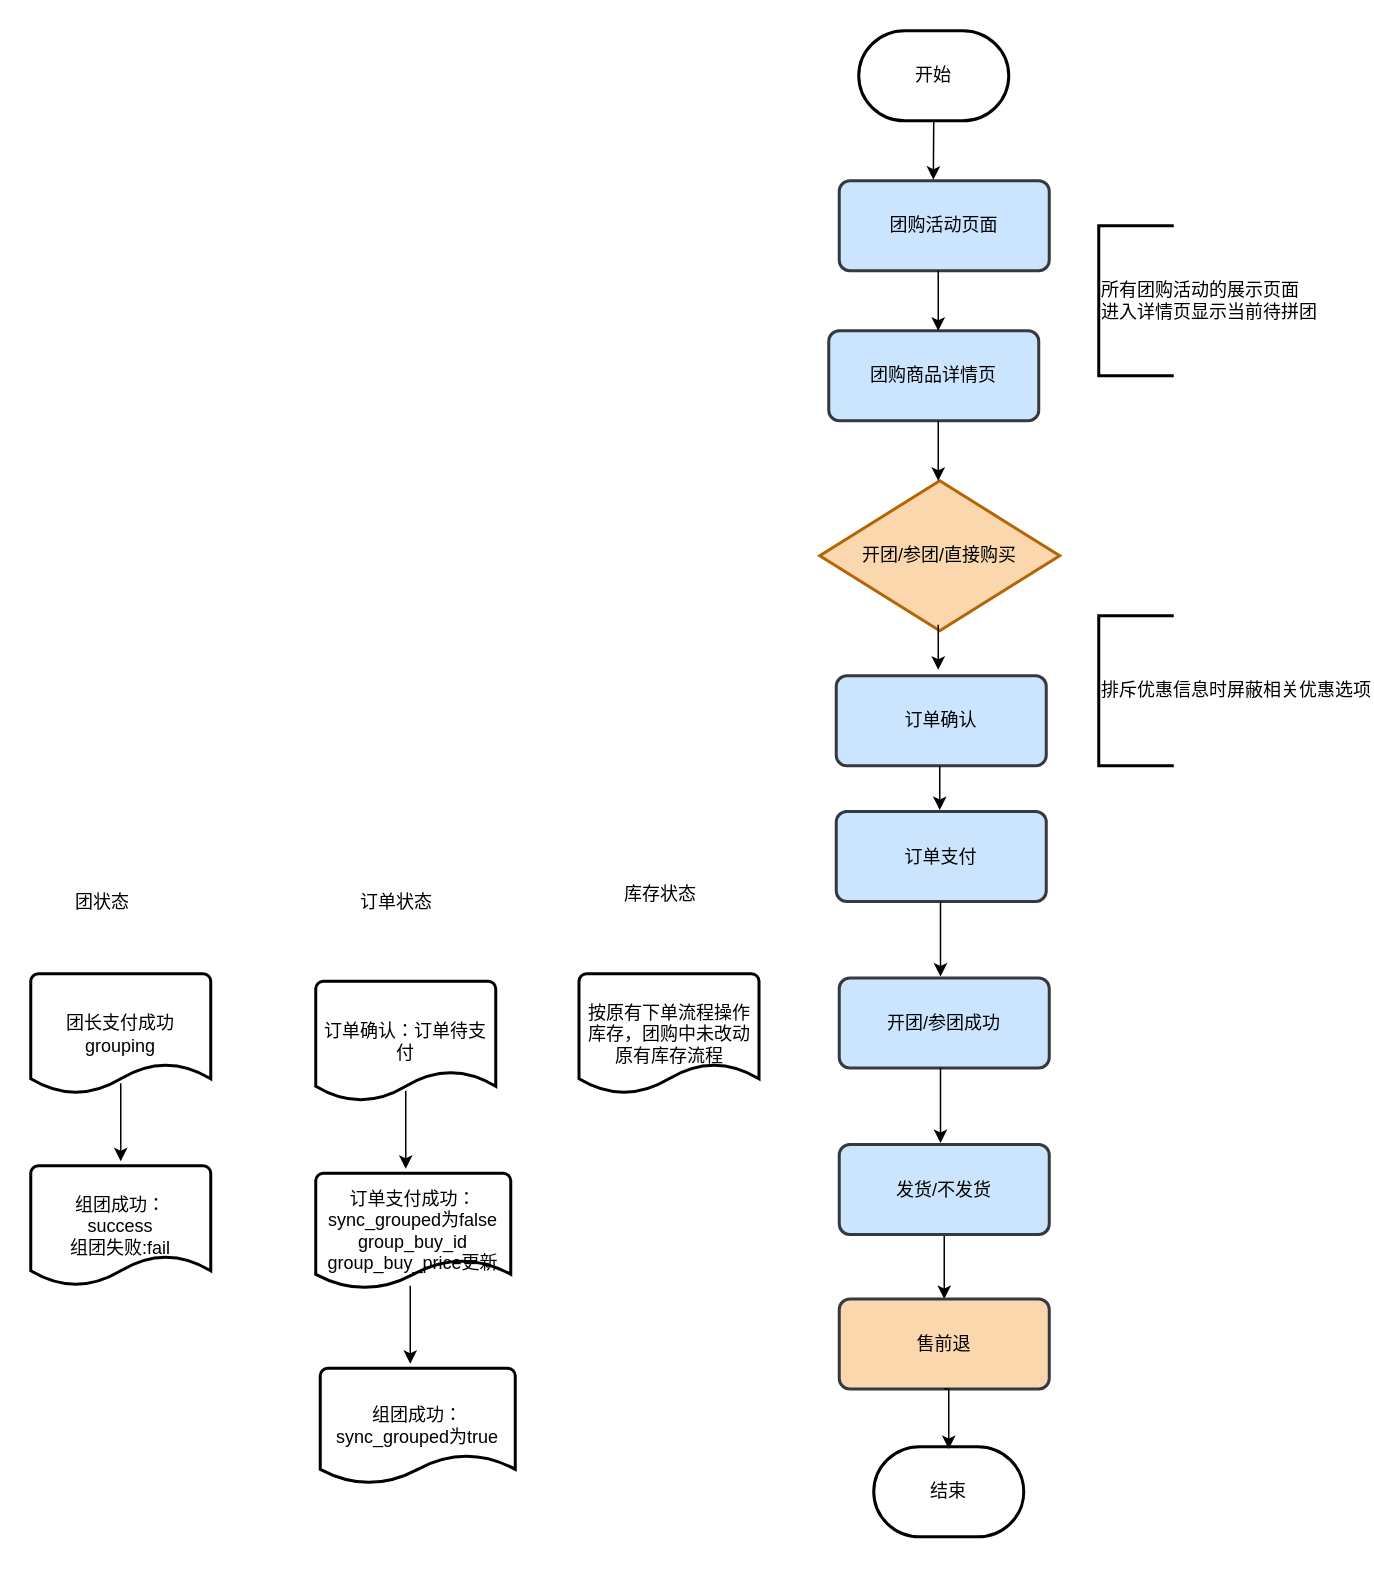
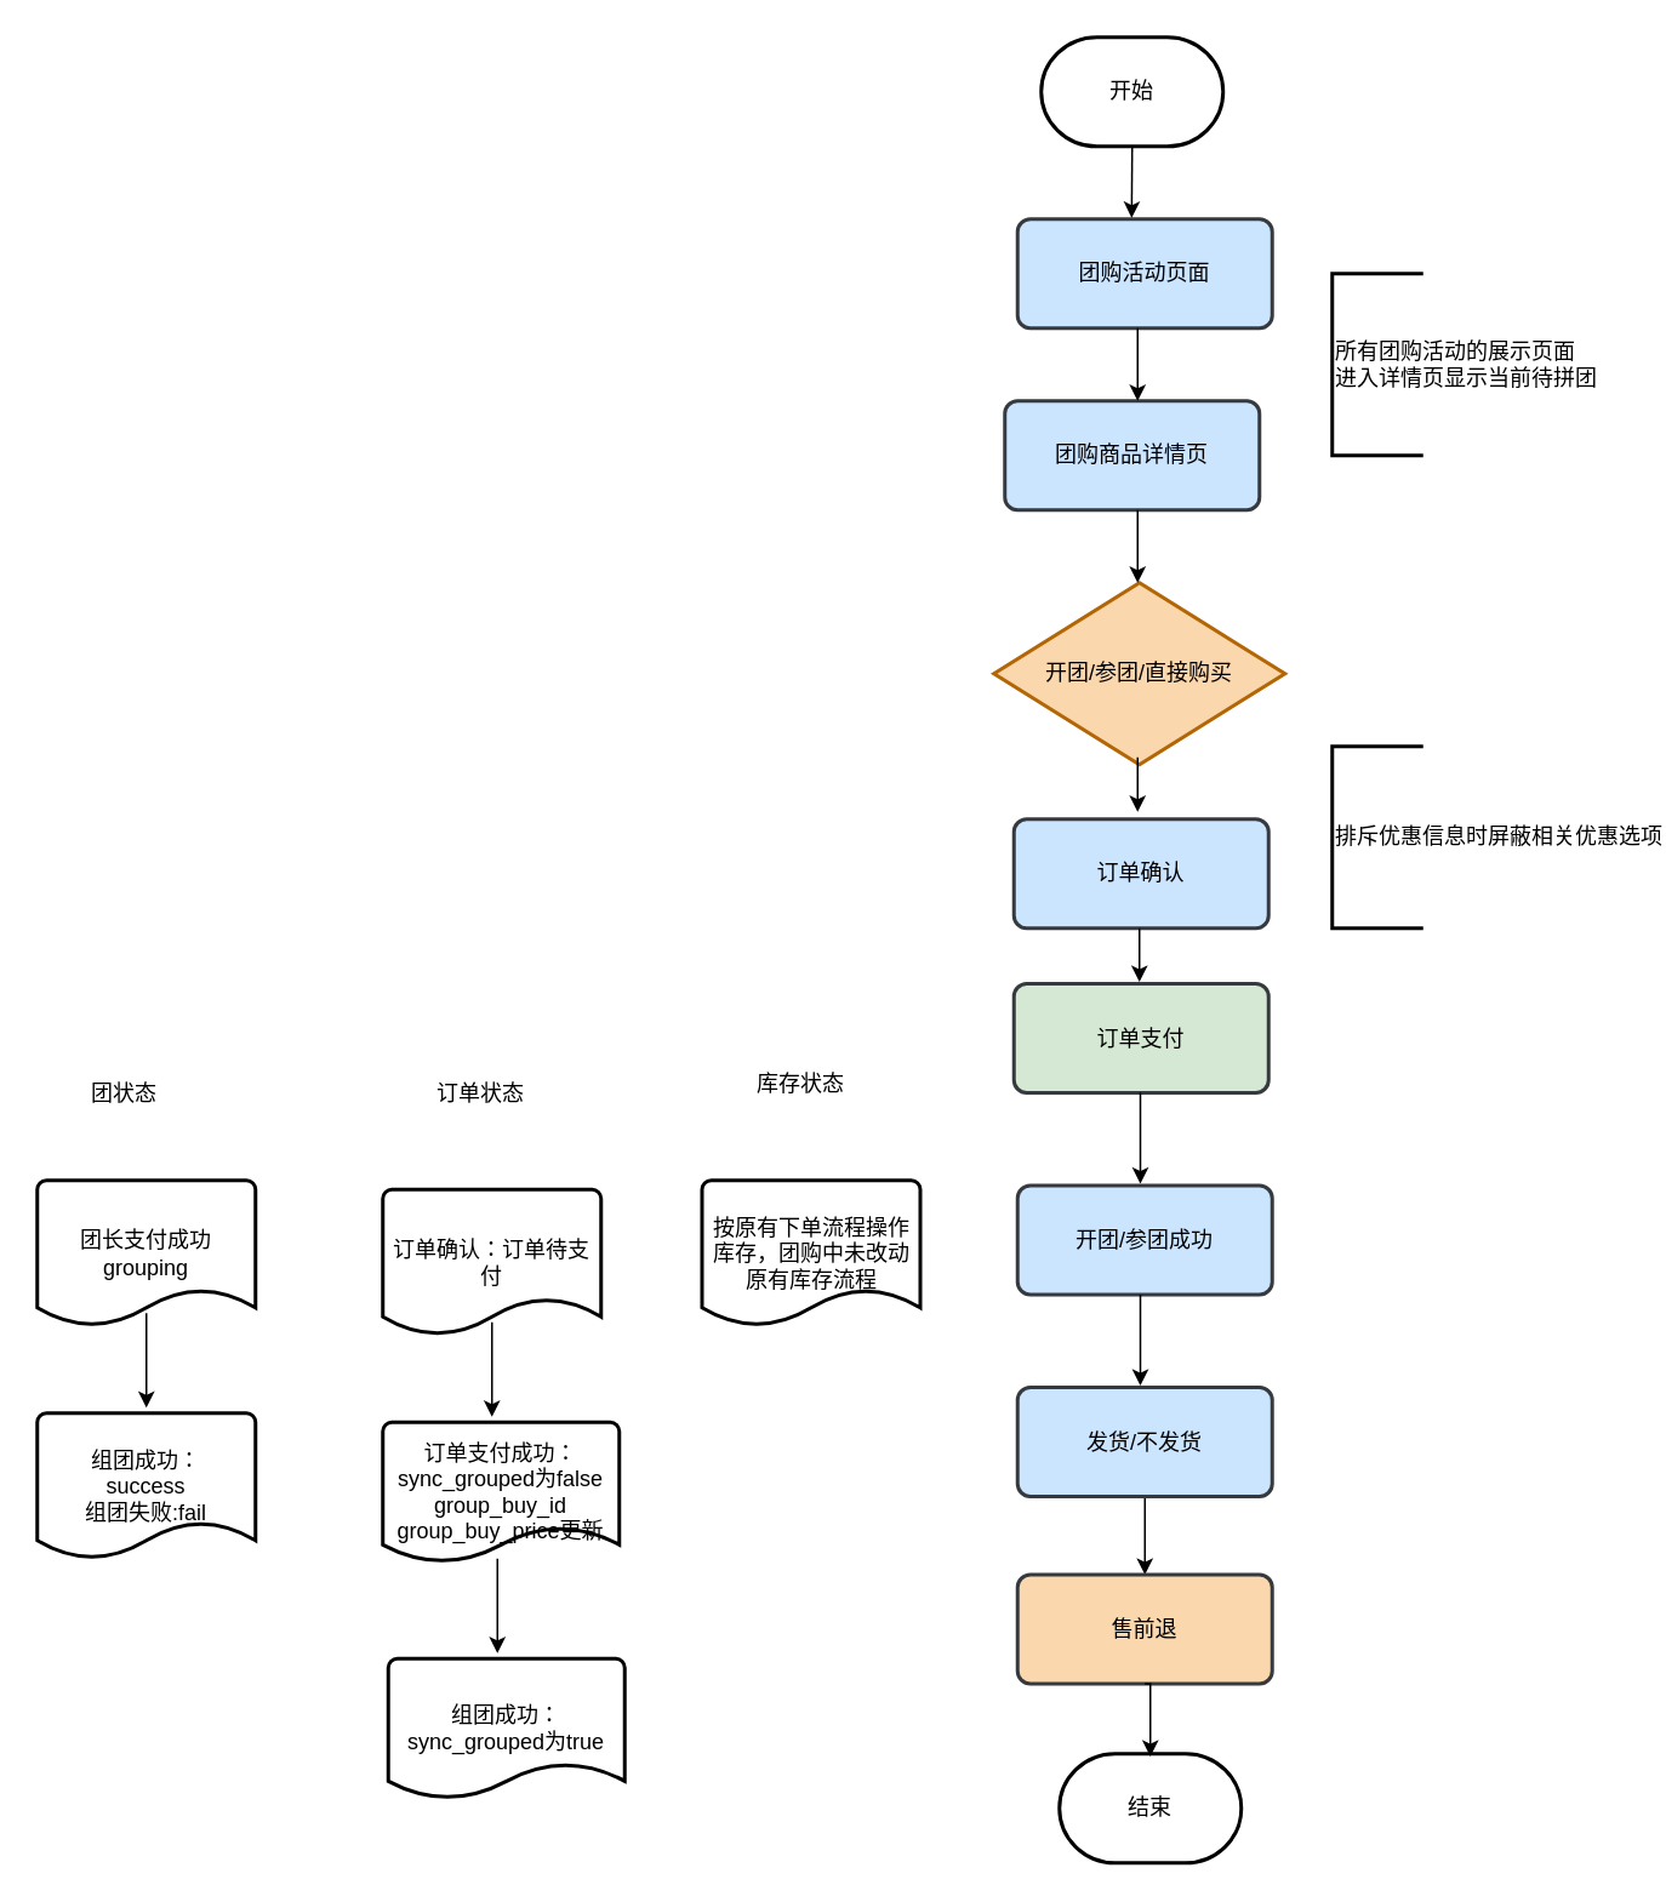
  <mxCell id="0" />
  <mxCell id="1" parent="0" />
  <mxCell id="2" value="开始" style="strokeWidth=2;html=1;shape=mxgraph.flowchart.terminator;whiteSpace=wrap;" parent="1" vertex="1"><mxGeometry x="572" y="20" width="100" height="60" as="geometry" /></mxCell>
  <mxCell id="3" value="团购商品详情页" style="rounded=1;whiteSpace=wrap;html=1;absoluteArcSize=1;arcSize=14;strokeWidth=2;fillColor=#cce5ff;strokeColor=#36393d;" parent="1" vertex="1"><mxGeometry x="552" y="220" width="140" height="60" as="geometry" /></mxCell>
  <mxCell id="4" value="团购活动页面" style="rounded=1;whiteSpace=wrap;html=1;absoluteArcSize=1;arcSize=14;strokeWidth=2;fillColor=#cce5ff;strokeColor=#36393d;" parent="1" vertex="1"><mxGeometry x="559" y="120" width="140" height="60" as="geometry" /></mxCell>
  <mxCell id="5" value="开团/参团/直接购买" style="strokeWidth=2;html=1;shape=mxgraph.flowchart.decision;whiteSpace=wrap;fillColor=#fad7ac;strokeColor=#b46504;" parent="1" vertex="1"><mxGeometry x="546" y="320" width="160" height="100" as="geometry" /></mxCell>
  <mxCell id="6" value="订单确认" style="rounded=1;whiteSpace=wrap;html=1;absoluteArcSize=1;arcSize=14;strokeWidth=2;fillColor=#cce5ff;strokeColor=#36393d;" parent="1" vertex="1"><mxGeometry x="557" y="450" width="140" height="60" as="geometry" /></mxCell>
- <mxCell id="7" value="订单支付" style="rounded=1;whiteSpace=wrap;html=1;absoluteArcSize=1;arcSize=14;strokeWidth=2;fillColor=#cce5ff;strokeColor=#36393d;" parent="1" vertex="1"><mxGeometry x="557" y="540.5" width="140" height="60" as="geometry" /></mxCell>
+ <mxCell id="7" value="订单支付" style="rounded=1;whiteSpace=wrap;html=1;absoluteArcSize=1;arcSize=14;strokeWidth=2;fillColor=#d5e8d4;strokeColor=#36393d;" parent="1" vertex="1"><mxGeometry x="557" y="540.5" width="140" height="60" as="geometry" /></mxCell>
  <mxCell id="8" value="开团/参团成功" style="rounded=1;whiteSpace=wrap;html=1;absoluteArcSize=1;arcSize=14;strokeWidth=2;fillColor=#cce5ff;strokeColor=#36393d;" parent="1" vertex="1"><mxGeometry x="559" y="651.5" width="140" height="60" as="geometry" /></mxCell>
  <mxCell id="9" value="" style="edgeStyle=orthogonalEdgeStyle;rounded=0;orthogonalLoop=1;jettySize=auto;html=1;" parent="1" source="10" target="11" edge="1"><mxGeometry relative="1" as="geometry" /></mxCell>
  <mxCell id="10" value="发货/不发货" style="rounded=1;whiteSpace=wrap;html=1;absoluteArcSize=1;arcSize=14;strokeWidth=2;fillColor=#cce5ff;strokeColor=#36393d;" parent="1" vertex="1"><mxGeometry x="559" y="762.5" width="140" height="60" as="geometry" /></mxCell>
  <mxCell id="11" value="售前退" style="rounded=1;whiteSpace=wrap;html=1;absoluteArcSize=1;arcSize=14;strokeWidth=2;fillColor=#fad7ac;strokeColor=#36393d;" parent="1" vertex="1"><mxGeometry x="559" y="865.5" width="140" height="60" as="geometry" /></mxCell>
  <mxCell id="12" value="所有团购活动的展示页面&lt;br&gt;进入详情页显示当前待拼团&lt;br&gt;" style="strokeWidth=2;html=1;shape=mxgraph.flowchart.annotation_1;align=left;pointerEvents=1" parent="1" vertex="1"><mxGeometry x="732" y="150" width="50" height="100" as="geometry" /></mxCell>
  <mxCell id="13" value="排斥优惠信息时屏蔽相关优惠选项" style="strokeWidth=2;html=1;shape=mxgraph.flowchart.annotation_1;align=left;pointerEvents=1" parent="1" vertex="1"><mxGeometry x="732" y="410" width="50" height="100" as="geometry" /></mxCell>
  <mxCell id="14" value="" style="endArrow=classic;html=1;exitX=0.5;exitY=1;exitDx=0;exitDy=0;exitPerimeter=0;entryX=0.448;entryY=-0.011;entryDx=0;entryDy=0;entryPerimeter=0;" parent="1" source="2" target="4" edge="1"><mxGeometry width="50" height="50" relative="1" as="geometry"><mxPoint x="602" y="100" as="sourcePoint" /><mxPoint x="652" y="50" as="targetPoint" /></mxGeometry></mxCell>
  <mxCell id="15" value="" style="endArrow=classic;html=1;entryX=0.448;entryY=-0.011;entryDx=0;entryDy=0;entryPerimeter=0;" parent="1" edge="1"><mxGeometry width="50" height="50" relative="1" as="geometry"><mxPoint x="625" y="180" as="sourcePoint" /><mxPoint x="625" y="220" as="targetPoint" /></mxGeometry></mxCell>
  <mxCell id="16" value="" style="endArrow=classic;html=1;" parent="1" edge="1"><mxGeometry width="50" height="50" relative="1" as="geometry"><mxPoint x="625" y="280" as="sourcePoint" /><mxPoint x="625" y="320" as="targetPoint" /></mxGeometry></mxCell>
  <mxCell id="17" value="" style="endArrow=classic;html=1;" parent="1" edge="1"><mxGeometry width="50" height="50" relative="1" as="geometry"><mxPoint x="625" y="416" as="sourcePoint" /><mxPoint x="625" y="446" as="targetPoint" /></mxGeometry></mxCell>
  <mxCell id="18" value="" style="endArrow=classic;html=1;entryX=0.448;entryY=-0.011;entryDx=0;entryDy=0;entryPerimeter=0;" parent="1" edge="1"><mxGeometry width="50" height="50" relative="1" as="geometry"><mxPoint x="626" y="510" as="sourcePoint" /><mxPoint x="626" y="539.5" as="targetPoint" /></mxGeometry></mxCell>
  <mxCell id="19" value="" style="endArrow=classic;html=1;entryX=0.448;entryY=-0.011;entryDx=0;entryDy=0;entryPerimeter=0;" parent="1" edge="1"><mxGeometry width="50" height="50" relative="1" as="geometry"><mxPoint x="626.5" y="600.5" as="sourcePoint" /><mxPoint x="626.5" y="650.5" as="targetPoint" /></mxGeometry></mxCell>
  <mxCell id="20" value="" style="endArrow=classic;html=1;entryX=0.448;entryY=-0.011;entryDx=0;entryDy=0;entryPerimeter=0;" parent="1" edge="1"><mxGeometry width="50" height="50" relative="1" as="geometry"><mxPoint x="626.5" y="711.5" as="sourcePoint" /><mxPoint x="626.5" y="761.5" as="targetPoint" /></mxGeometry></mxCell>
  <mxCell id="21" value="结束" style="strokeWidth=2;html=1;shape=mxgraph.flowchart.terminator;whiteSpace=wrap;" parent="1" vertex="1"><mxGeometry x="582" y="964" width="100" height="60" as="geometry" /></mxCell>
  <mxCell id="22" value="" style="edgeStyle=orthogonalEdgeStyle;rounded=0;orthogonalLoop=1;jettySize=auto;html=1;exitX=0.5;exitY=1;exitDx=0;exitDy=0;" parent="1" source="11" edge="1"><mxGeometry relative="1" as="geometry"><mxPoint x="632" y="934" as="sourcePoint" /><mxPoint x="632" y="965.5" as="targetPoint" /><Array as="points"><mxPoint x="632" y="925.5" /></Array></mxGeometry></mxCell>
  <mxCell id="23" value="团状态&lt;br&gt;" style="text;html=1;resizable=0;points=[];autosize=1;align=left;verticalAlign=top;spacingTop=-4;" parent="1" vertex="1"><mxGeometry x="48" y="590.667" width="60" height="10" as="geometry" /></mxCell>
  <mxCell id="24" value="团长支付成功&lt;br&gt;grouping&lt;br&gt;" style="strokeWidth=2;html=1;shape=mxgraph.flowchart.document2;whiteSpace=wrap;size=0.25;" parent="1" vertex="1"><mxGeometry x="20" y="648.667" width="120" height="80" as="geometry" /></mxCell>
  <mxCell id="25" value="组团成功：&lt;br&gt;success&lt;br&gt;组团失败:fail&lt;br&gt;" style="strokeWidth=2;html=1;shape=mxgraph.flowchart.document2;whiteSpace=wrap;size=0.25;" parent="1" vertex="1"><mxGeometry x="20" y="776.667" width="120" height="80" as="geometry" /></mxCell>
  <mxCell id="26" value="" style="edgeStyle=orthogonalEdgeStyle;rounded=0;orthogonalLoop=1;jettySize=auto;html=1;" parent="1" edge="1"><mxGeometry relative="1" as="geometry"><mxPoint x="80" y="721.667" as="sourcePoint" /><mxPoint x="80" y="773.667" as="targetPoint" /><Array as="points"><mxPoint x="80" y="721.667" /></Array></mxGeometry></mxCell>
  <mxCell id="27" value="订单状态" style="text;html=1;resizable=0;points=[];autosize=1;align=left;verticalAlign=top;spacingTop=-4;" parent="1" vertex="1"><mxGeometry x="238" y="590.667" width="80" height="10" as="geometry" /></mxCell>
  <mxCell id="28" value="订单确认：订单待支付" style="strokeWidth=2;html=1;shape=mxgraph.flowchart.document2;whiteSpace=wrap;size=0.25;" parent="1" vertex="1"><mxGeometry x="210" y="653.667" width="120" height="80" as="geometry" /></mxCell>
  <mxCell id="29" value="订单支付成功：sync_grouped为false&lt;br&gt;group_buy_id&lt;br&gt;group_buy_price更新&lt;br&gt;" style="strokeWidth=2;html=1;shape=mxgraph.flowchart.document2;whiteSpace=wrap;size=0.25;" parent="1" vertex="1"><mxGeometry x="210" y="781.667" width="130" height="77" as="geometry" /></mxCell>
  <mxCell id="30" value="" style="edgeStyle=orthogonalEdgeStyle;rounded=0;orthogonalLoop=1;jettySize=auto;html=1;" parent="1" edge="1"><mxGeometry relative="1" as="geometry"><mxPoint x="270" y="726.667" as="sourcePoint" /><mxPoint x="270" y="778.667" as="targetPoint" /><Array as="points"><mxPoint x="270" y="726.667" /></Array></mxGeometry></mxCell>
  <mxCell id="31" value="组团成功：&lt;br&gt;sync_grouped为true&lt;br&gt;" style="strokeWidth=2;html=1;shape=mxgraph.flowchart.document2;whiteSpace=wrap;size=0.25;" parent="1" vertex="1"><mxGeometry x="213" y="911.667" width="130" height="77" as="geometry" /></mxCell>
  <mxCell id="32" value="" style="edgeStyle=orthogonalEdgeStyle;rounded=0;orthogonalLoop=1;jettySize=auto;html=1;" parent="1" edge="1"><mxGeometry relative="1" as="geometry"><mxPoint x="273" y="856.667" as="sourcePoint" /><mxPoint x="273" y="908.667" as="targetPoint" /><Array as="points"><mxPoint x="273" y="856.667" /></Array></mxGeometry></mxCell>
  <mxCell id="33" value="库存状态" style="text;html=1;resizable=0;points=[];autosize=1;align=left;verticalAlign=top;spacingTop=-4;" parent="1" vertex="1"><mxGeometry x="413.5" y="585.667" width="80" height="10" as="geometry" /></mxCell>
  <mxCell id="34" value="按原有下单流程操作库存，团购中未改动原有库存流程" style="strokeWidth=2;html=1;shape=mxgraph.flowchart.document2;whiteSpace=wrap;size=0.25;" parent="1" vertex="1"><mxGeometry x="385.5" y="648.667" width="120" height="80" as="geometry" /></mxCell>
